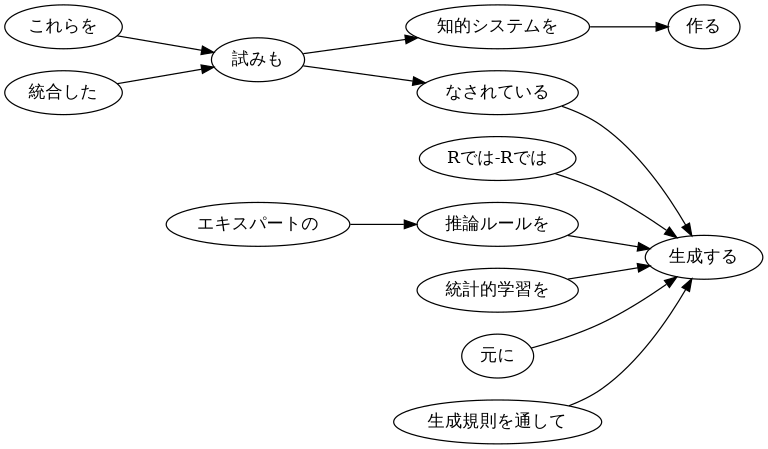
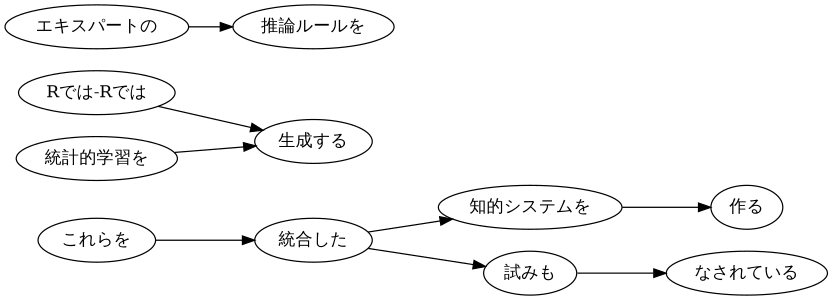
  digraph {
    rankdir=LR
    n1 [label="これらを"]
    n2 [label="統合した"]
    n3 [label="知的システムを"]
    n4 [label="試みも"]
    n5 [label="作る"]
    n6 [label="なされている"]
    n7 [label="生成する"]
    n8 [label="Rでは-Rでは"]
    n9 [label="エキスパートの"]
    n10 [label="推論ルールを"]
    n11 [label="統計的学習を"]
-   n12 [label="元に"]
-   n13 [label="生成規則を通して"]
-   n1 -> n4
-   n4 -> n3
+   n1 -> n2
+   n2 -> n3
    n2 -> n4
    n3 -> n5
    n4 -> n6
-   n6 -> n7
    n8 -> n7
    n9 -> n10
-   n10 -> n7
    n11 -> n7
-   n12 -> n7
-   n13 -> n7
  }
